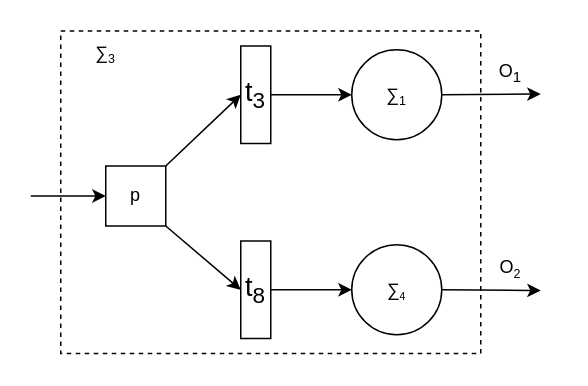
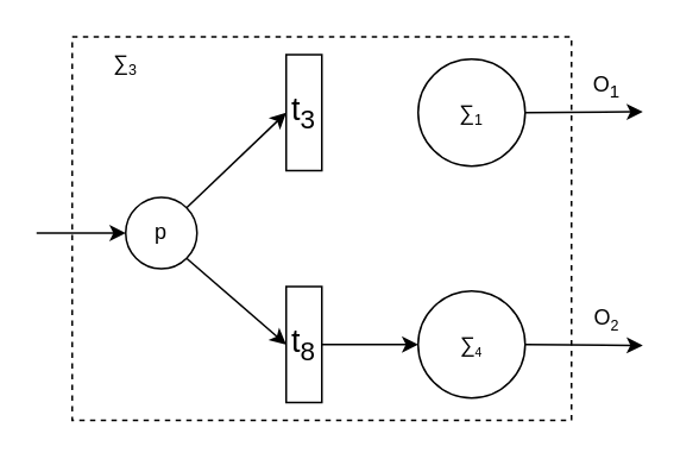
  <mxCell id="0" />
  <mxCell id="1" parent="0" />
  <mxCell id="2" value="" style="rounded=0;whiteSpace=wrap;html=1;dashed=1;" vertex="1" parent="1"><mxGeometry x="40" y="20" width="280" height="215" as="geometry" /></mxCell>
- <mxCell id="3" value="p" style="whiteSpace=wrap;html=1;aspect=fixed;rounded=0;" vertex="1" parent="1"><mxGeometry x="70" y="110" width="40" height="40" as="geometry" /></mxCell>
+ <mxCell id="3" value="p" style="ellipse;whiteSpace=wrap;html=1;aspect=fixed;" vertex="1" parent="1"><mxGeometry x="70" y="110" width="40" height="40" as="geometry" /></mxCell>
  <mxCell id="4" value="&lt;font style=&quot;font-size: 18px;&quot;&gt;t&lt;sub&gt;3&lt;/sub&gt;&lt;/font&gt;" style="rounded=0;whiteSpace=wrap;html=1;" vertex="1" parent="1"><mxGeometry x="160" y="30" width="20" height="65" as="geometry" /></mxCell>
  <mxCell id="5" value="&lt;font style=&quot;font-size: 18px;&quot;&gt;t&lt;sub&gt;8&lt;/sub&gt;&lt;/font&gt;" style="rounded=0;whiteSpace=wrap;html=1;" vertex="1" parent="1"><mxGeometry x="160" y="160" width="20" height="65" as="geometry" /></mxCell>
  <mxCell id="6" value="∑&lt;span style=&quot;font-size: 10px;&quot;&gt;&lt;sub&gt;1&lt;/sub&gt;&lt;/span&gt;" style="ellipse;whiteSpace=wrap;html=1;aspect=fixed;" vertex="1" parent="1"><mxGeometry x="234" y="32.5" width="60" height="60" as="geometry" /></mxCell>
  <mxCell id="7" value="∑&lt;span style=&quot;font-size: 8.333px;&quot;&gt;&lt;sub&gt;4&lt;/sub&gt;&lt;/span&gt;" style="ellipse;whiteSpace=wrap;html=1;aspect=fixed;" vertex="1" parent="1"><mxGeometry x="234" y="162.5" width="60" height="60" as="geometry" /></mxCell>
  <mxCell id="8" value="" style="endArrow=classic;html=1;rounded=0;exitX=1;exitY=0;exitDx=0;exitDy=0;entryX=0;entryY=0.5;entryDx=0;entryDy=0;" edge="1" parent="1" source="3" target="4"><mxGeometry width="50" height="50" relative="1" as="geometry"><mxPoint x="210" y="90" as="sourcePoint" /><mxPoint x="260" y="40" as="targetPoint" /></mxGeometry></mxCell>
  <mxCell id="9" value="" style="endArrow=classic;html=1;rounded=0;exitX=1;exitY=1;exitDx=0;exitDy=0;entryX=0;entryY=0.5;entryDx=0;entryDy=0;" edge="1" parent="1" source="3" target="5"><mxGeometry width="50" height="50" relative="1" as="geometry"><mxPoint x="210" y="90" as="sourcePoint" /><mxPoint x="260" y="40" as="targetPoint" /></mxGeometry></mxCell>
- <mxCell id="10" value="" style="endArrow=classic;html=1;rounded=0;exitX=1;exitY=0.5;exitDx=0;exitDy=0;entryX=0;entryY=0.5;entryDx=0;entryDy=0;" edge="1" parent="1" source="4" target="6"><mxGeometry width="50" height="50" relative="1" as="geometry"><mxPoint x="210" y="90" as="sourcePoint" /><mxPoint x="260" y="40" as="targetPoint" /></mxGeometry></mxCell>
  <mxCell id="11" value="" style="endArrow=classic;html=1;rounded=0;exitX=1;exitY=0.5;exitDx=0;exitDy=0;entryX=0;entryY=0.5;entryDx=0;entryDy=0;" edge="1" parent="1" source="5" target="7"><mxGeometry width="50" height="50" relative="1" as="geometry"><mxPoint x="190" y="192.26" as="sourcePoint" /><mxPoint x="244" y="192.26" as="targetPoint" /></mxGeometry></mxCell>
  <mxCell id="12" value="" style="endArrow=classic;html=1;rounded=0;entryX=0;entryY=0.5;entryDx=0;entryDy=0;" edge="1" parent="1" target="3"><mxGeometry width="50" height="50" relative="1" as="geometry"><mxPoint x="20" y="130" as="sourcePoint" /><mxPoint x="260" y="40" as="targetPoint" /></mxGeometry></mxCell>
  <mxCell id="13" value="" style="endArrow=classic;html=1;rounded=0;exitX=1;exitY=0.5;exitDx=0;exitDy=0;" edge="1" parent="1" source="6"><mxGeometry width="50" height="50" relative="1" as="geometry"><mxPoint x="310" y="62.26" as="sourcePoint" /><mxPoint x="360" y="62" as="targetPoint" /></mxGeometry></mxCell>
  <mxCell id="14" value="" style="endArrow=classic;html=1;rounded=0;exitX=1;exitY=0.5;exitDx=0;exitDy=0;" edge="1" parent="1" source="7"><mxGeometry width="50" height="50" relative="1" as="geometry"><mxPoint x="300" y="193" as="sourcePoint" /><mxPoint x="360" y="193" as="targetPoint" /></mxGeometry></mxCell>
  <mxCell id="15" value="O&lt;sub&gt;1&lt;/sub&gt;" style="text;strokeColor=none;align=center;fillColor=none;html=1;verticalAlign=middle;whiteSpace=wrap;rounded=0;" vertex="1" parent="1"><mxGeometry x="310" y="32.5" width="60" height="30" as="geometry" /></mxCell>
  <mxCell id="16" value="O&lt;span style=&quot;font-size: 10px;&quot;&gt;&lt;sub&gt;2&lt;/sub&gt;&lt;/span&gt;" style="text;strokeColor=none;align=center;fillColor=none;html=1;verticalAlign=middle;whiteSpace=wrap;rounded=0;" vertex="1" parent="1"><mxGeometry x="310" y="162.5" width="60" height="30" as="geometry" /></mxCell>
  <mxCell id="17" value="∑&lt;span style=&quot;font-size: 10px;&quot;&gt;&lt;sub&gt;3&lt;/sub&gt;&lt;/span&gt;" style="text;strokeColor=none;align=center;fillColor=none;html=1;verticalAlign=middle;whiteSpace=wrap;rounded=0;" vertex="1" parent="1"><mxGeometry x="40" y="20" width="60" height="30" as="geometry" /></mxCell>
